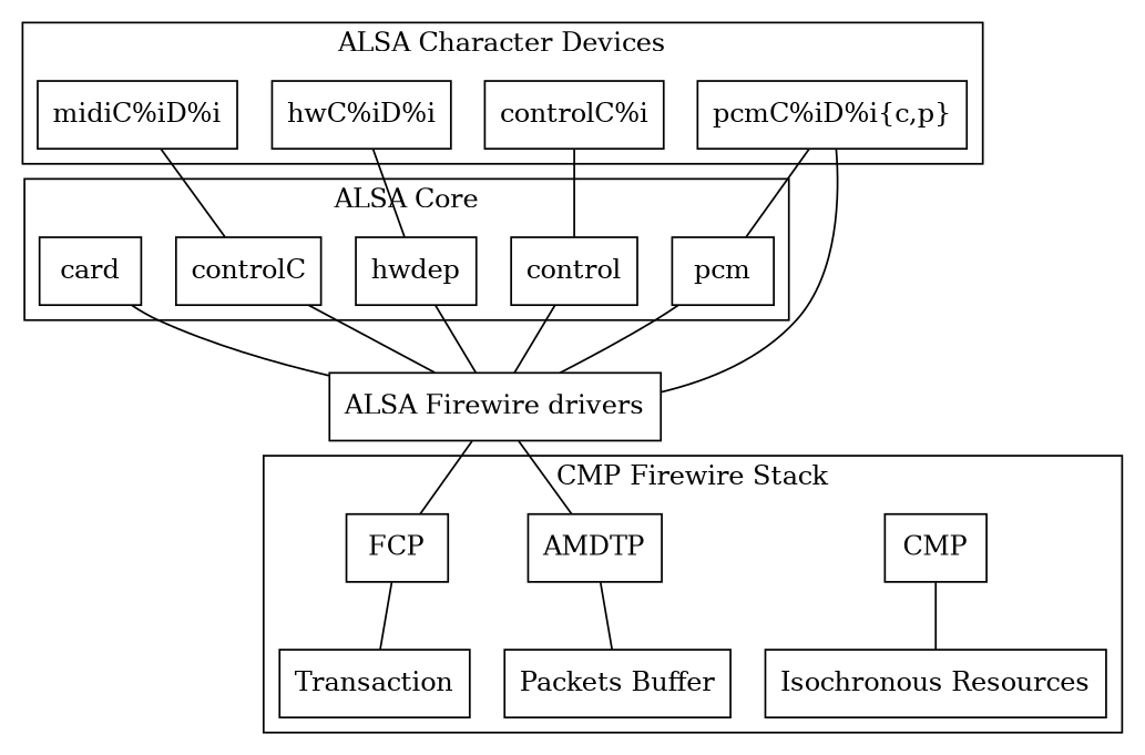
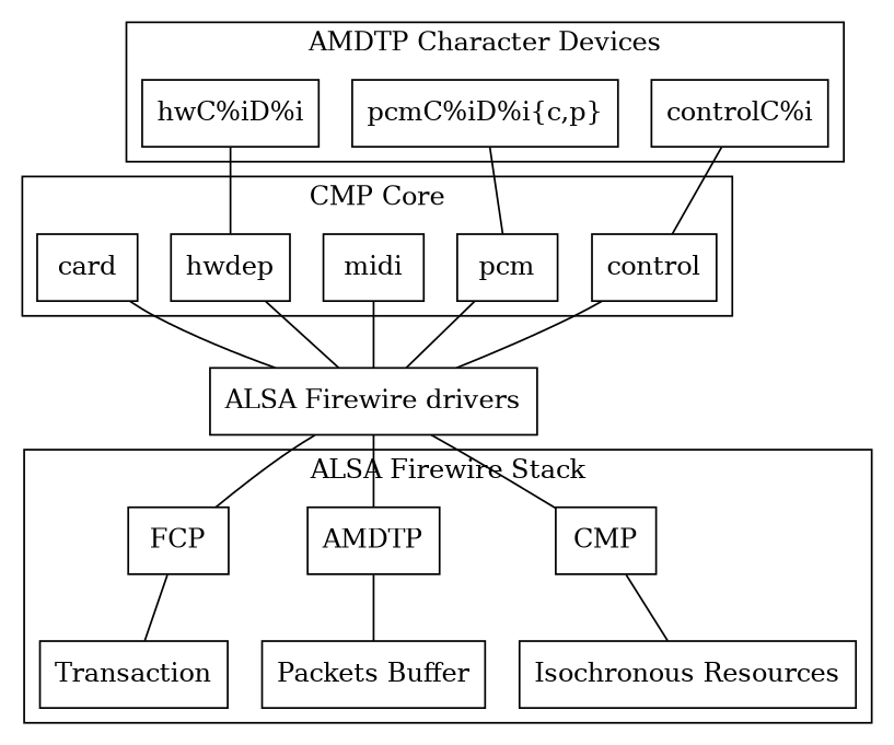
  graph {
    compound=true
    rankdir=TB
    node [shape=box]
    n1 [label="controlC%i"]
    n2 [label="pcmC%iD%i{c,p}"]
-   n3 [label="midiC%iD%i"]
    n4 [label="hwC%iD%i"]
    n5 [label=control]
    n6 [label=pcm]
-   n7 [label=controlC]
+   n7 [label=midi]
    n8 [label=hwdep]
    n9 [label=card]
    n10 [label=CMP]
    n11 [label=AMDTP]
    n12 [label=FCP]
    n13 [label="Isochronous Resources"]
    n14 [label="Packets Buffer"]
    n15 [label=Transaction]
    n16 [label="ALSA Firewire drivers"]
    subgraph cluster_1 {
-     label="ALSA Character Devices"
+     label="AMDTP Character Devices"
      n1
      n2
-     n3
      n4
    }
    subgraph cluster_2 {
-     label="ALSA Core"
+     label="CMP Core"
      n5
      n6
      n7
      n8
      n9
    }
    subgraph cluster_3 {
-     label="CMP Firewire Stack"
+     label="ALSA Firewire Stack"
      n10
      n11
      n12
      n13
      n14
      n15
    }
    n1 -- n5
    n2 -- n6
-   n3 -- n7
    n4 -- n8
    n5 -- n16
    n6 -- n16
    n7 -- n16
    n8 -- n16
    n9 -- n16
    n10 -- n13
    n11 -- n14
    n12 -- n15
-   n16 -- n2
+   n16 -- n10
    n16 -- n11
    n16 -- n12
  }
